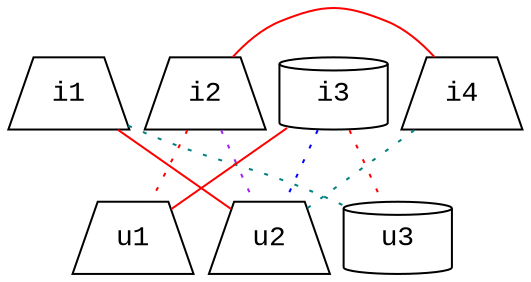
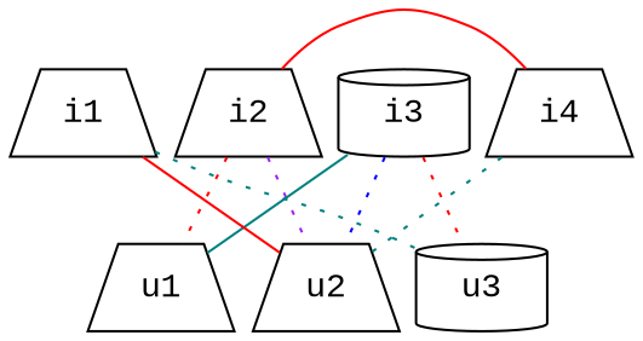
  graph {
    fontname="Liberation Mono"
    nodesep=0.1
    node [fontname="Liberation Mono" shape=trapezium]
    edge [fontname="Liberation Mono" style=dotted]
    i1
    i2
    i3 [shape=cylinder]
    i4
    u1
    u2
    u3 [shape=cylinder]
    subgraph sub_1 {
      rank=same
      i1
      i2
      i3
      i4
    }
    subgraph sub_2 {
      rank=same
      u1
      u2
      u3
    }
    subgraph sub_3 {
      i1
      i2
      i3
      i4
      u1
      u2
      u3
    }
    subgraph sub_4 {
      i1
      i2
      i3
      i4
      u1
      u2
      u3
    }
    i1 -- i2 [style=invisible]
    i1 -- u3 [color=teal]
    i2 -- i3 [style=invisible]
    i2 -- u1 [color=red]
    i2 -- u2 [color=purple]
    i3 -- i4 [style=invisible]
    i3 -- u2 [color=blue]
    i3 -- u3 [color=red]
    i4 -- i2 [color=red style=""]
    i4 -- u2 [color=teal]
-   u1 -- i3 [color=red style=""]
+   u1 -- i3 [color=teal style=""]
    u1 -- u2 [style=invisible]
    u2 -- i1 [color=red style=""]
    u2 -- u3 [style=invisible]
  }
